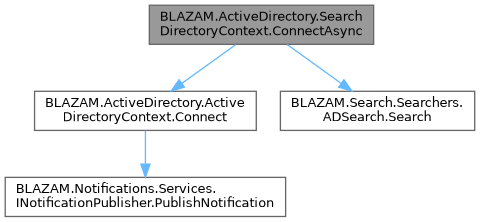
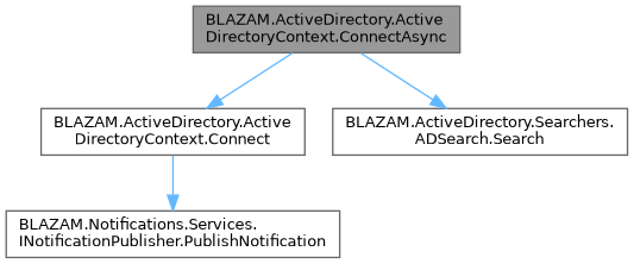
  digraph {
    rankdir=TB
    node [color=grey40 fillcolor=white fontname=Helvetica fontsize=10 shape=box style=filled]
    edge [color=steelblue1 fontname=Helvetica fontsize=10 labelfontname=Helvetica labelfontsize=10 style=solid]
-   n1 [color=gray40 fillcolor=grey60 fontcolor=black height=0.2 label="BLAZAM.ActiveDirectory.Search\lDirectoryContext.ConnectAsync" width=0.4]
+   n1 [color=gray40 fillcolor=grey60 fontcolor=black height=0.2 label="BLAZAM.ActiveDirectory.Active\lDirectoryContext.ConnectAsync" width=0.4]
    n2 [height=0.2 label="BLAZAM.ActiveDirectory.Active\lDirectoryContext.Connect" width=0.4]
-   n3 [height=0.2 label="BLAZAM.Search.Searchers.\lADSearch.Search" width=0.4]
+   n3 [height=0.2 label="BLAZAM.ActiveDirectory.Searchers.\lADSearch.Search" width=0.4]
    n4 [height=0.2 label="BLAZAM.Notifications.Services.\lINotificationPublisher.PublishNotification" width=0.4]
    n1 -> n2
    n1 -> n3
    n2 -> n4
  }
